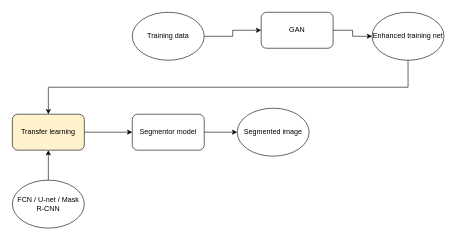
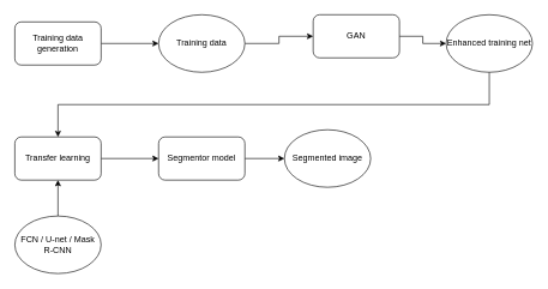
  <mxCell id="0" />
  <mxCell id="1" parent="0" />
+ <mxCell id="2" style="edgeStyle=orthogonalEdgeStyle;rounded=0;orthogonalLoop=1;jettySize=auto;html=1;exitX=1;exitY=0.5;exitDx=0;exitDy=0;entryX=0;entryY=0.5;entryDx=0;entryDy=0;" edge="1" parent="1" source="3" target="5"><mxGeometry relative="1" as="geometry" /></mxCell>
+ <mxCell id="3" value="Training data generation" style="rounded=1;whiteSpace=wrap;html=1;" vertex="1" parent="1"><mxGeometry x="20" y="30" width="120" height="60" as="geometry" /></mxCell>
  <mxCell id="4" style="edgeStyle=orthogonalEdgeStyle;rounded=0;orthogonalLoop=1;jettySize=auto;html=1;exitX=1;exitY=0.5;exitDx=0;exitDy=0;entryX=0;entryY=0.5;entryDx=0;entryDy=0;" edge="1" parent="1" source="5" target="7"><mxGeometry relative="1" as="geometry" /></mxCell>
  <mxCell id="5" value="Training data" style="ellipse;whiteSpace=wrap;html=1;" vertex="1" parent="1"><mxGeometry x="220" y="20" width="120" height="80" as="geometry" /></mxCell>
  <mxCell id="6" style="edgeStyle=orthogonalEdgeStyle;rounded=0;orthogonalLoop=1;jettySize=auto;html=1;exitX=1;exitY=0.5;exitDx=0;exitDy=0;entryX=0;entryY=0.5;entryDx=0;entryDy=0;" edge="1" parent="1" source="7" target="9"><mxGeometry relative="1" as="geometry" /></mxCell>
  <mxCell id="7" value="GAN" style="rounded=1;whiteSpace=wrap;html=1;" vertex="1" parent="1"><mxGeometry x="435" y="20" width="120" height="60" as="geometry" /></mxCell>
  <mxCell id="8" style="edgeStyle=orthogonalEdgeStyle;rounded=0;orthogonalLoop=1;jettySize=auto;html=1;exitX=0.5;exitY=1;exitDx=0;exitDy=0;entryX=0.5;entryY=0;entryDx=0;entryDy=0;" edge="1" parent="1" source="9" target="11"><mxGeometry relative="1" as="geometry" /></mxCell>
  <mxCell id="9" value="Enhanced training net" style="ellipse;whiteSpace=wrap;html=1;" vertex="1" parent="1"><mxGeometry x="620" y="20" width="120" height="80" as="geometry" /></mxCell>
  <mxCell id="10" style="edgeStyle=orthogonalEdgeStyle;rounded=0;orthogonalLoop=1;jettySize=auto;html=1;exitX=1;exitY=0.5;exitDx=0;exitDy=0;entryX=0;entryY=0.5;entryDx=0;entryDy=0;" edge="1" parent="1" source="11" target="13"><mxGeometry relative="1" as="geometry" /></mxCell>
- <mxCell id="11" value="Transfer learning" style="rounded=1;whiteSpace=wrap;html=1;fillColor=#fff2cc;" vertex="1" parent="1"><mxGeometry x="20" y="190" width="120" height="60" as="geometry" /></mxCell>
+ <mxCell id="11" value="Transfer learning" style="rounded=1;whiteSpace=wrap;html=1;" vertex="1" parent="1"><mxGeometry x="20" y="190" width="120" height="60" as="geometry" /></mxCell>
  <mxCell id="12" style="edgeStyle=orthogonalEdgeStyle;rounded=0;orthogonalLoop=1;jettySize=auto;html=1;exitX=1;exitY=0.5;exitDx=0;exitDy=0;entryX=0;entryY=0.5;entryDx=0;entryDy=0;" edge="1" parent="1" source="13" target="14"><mxGeometry relative="1" as="geometry" /></mxCell>
  <mxCell id="13" value="Segmentor model" style="rounded=1;whiteSpace=wrap;html=1;" vertex="1" parent="1"><mxGeometry x="220" y="190" width="120" height="60" as="geometry" /></mxCell>
  <mxCell id="14" value="Segmented image" style="ellipse;whiteSpace=wrap;html=1;" vertex="1" parent="1"><mxGeometry x="395" y="180" width="120" height="80" as="geometry" /></mxCell>
  <mxCell id="15" style="edgeStyle=orthogonalEdgeStyle;rounded=0;orthogonalLoop=1;jettySize=auto;html=1;exitX=0.5;exitY=0;exitDx=0;exitDy=0;entryX=0.5;entryY=1;entryDx=0;entryDy=0;" edge="1" parent="1" source="16" target="11"><mxGeometry relative="1" as="geometry" /></mxCell>
  <mxCell id="16" value="FCN / U-net / Mask R-CNN" style="ellipse;whiteSpace=wrap;html=1;" vertex="1" parent="1"><mxGeometry x="20" y="300" width="120" height="80" as="geometry" /></mxCell>
